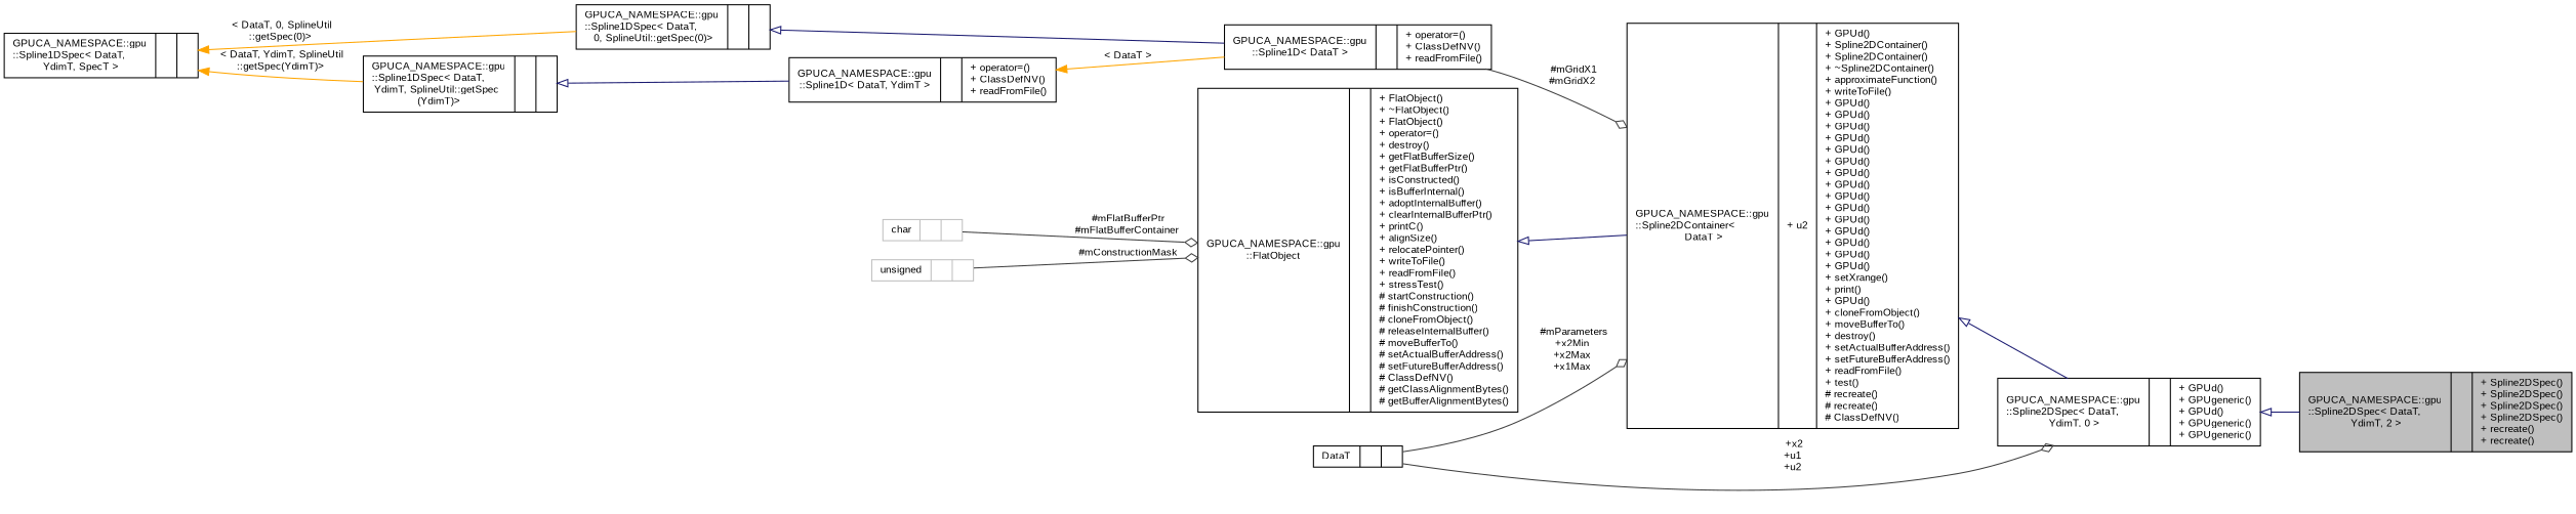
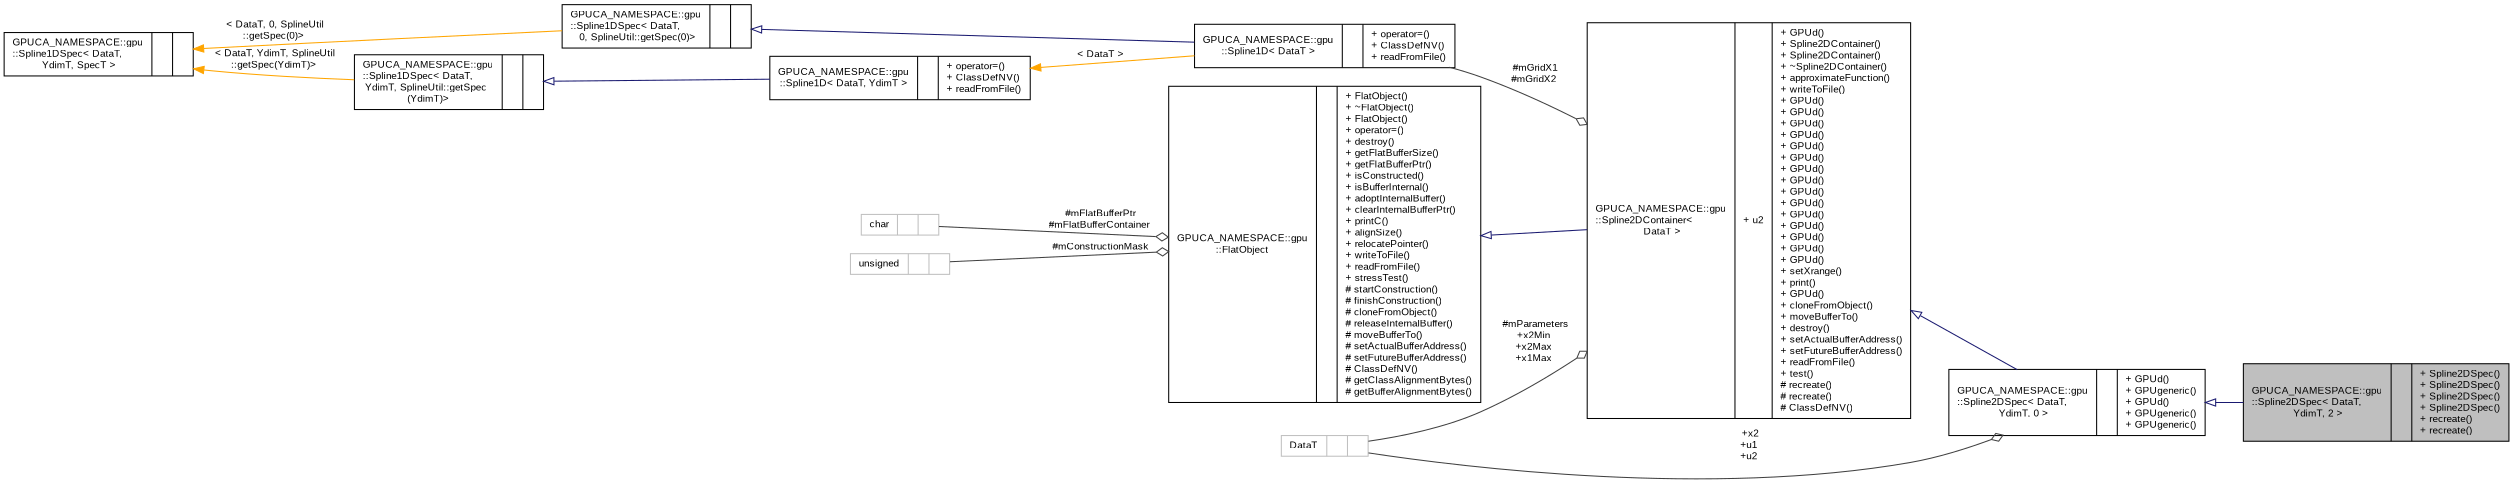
  digraph {
    fontname="Liberation Sans"
    rankdir=LR
    node [color=black fontname="Liberation Sans" fontsize=10 shape=record]
    edge [color=midnightblue dir=back fontname="Liberation Sans" fontsize=10 labelfontname=Helvetica labelfontsize=10 style=solid]
    n1 [fillcolor=grey75 fontcolor=black height=0.2 label="{GPUCA_NAMESPACE::gpu\l::Spline2DSpec\< DataT,\l YdimT, 2 \>\n||+ Spline2DSpec()\l+ Spline2DSpec()\l+ Spline2DSpec()\l+ Spline2DSpec()\l+ recreate()\l+ recreate()\l}" style=filled width=0.4]
    n2 [height=0.2 label="{GPUCA_NAMESPACE::gpu\l::Spline2DSpec\< DataT,\l YdimT, 0 \>\n||+ GPUd()\l+ GPUgeneric()\l+ GPUd()\l+ GPUgeneric()\l+ GPUgeneric()\l}" width=0.4]
    n3 [height=0.2 label="{GPUCA_NAMESPACE::gpu\l::Spline2DContainer\<\l DataT \>\n|+ u2\l|+ GPUd()\l+ Spline2DContainer()\l+ Spline2DContainer()\l+ ~Spline2DContainer()\l+ approximateFunction()\l+ writeToFile()\l+ GPUd()\l+ GPUd()\l+ GPUd()\l+ GPUd()\l+ GPUd()\l+ GPUd()\l+ GPUd()\l+ GPUd()\l+ GPUd()\l+ GPUd()\l+ GPUd()\l+ GPUd()\l+ GPUd()\l+ GPUd()\l+ GPUd()\l+ setXrange()\l+ print()\l+ GPUd()\l+ cloneFromObject()\l+ moveBufferTo()\l+ destroy()\l+ setActualBufferAddress()\l+ setFutureBufferAddress()\l+ readFromFile()\l+ test()\l# recreate()\l# recreate()\l# ClassDefNV()\l}" width=0.4]
    n4 [height=0.2 label="{GPUCA_NAMESPACE::gpu\l::FlatObject\n||+ FlatObject()\l+ ~FlatObject()\l+ FlatObject()\l+ operator=()\l+ destroy()\l+ getFlatBufferSize()\l+ getFlatBufferPtr()\l+ isConstructed()\l+ isBufferInternal()\l+ adoptInternalBuffer()\l+ clearInternalBufferPtr()\l+ printC()\l+ alignSize()\l+ relocatePointer()\l+ writeToFile()\l+ readFromFile()\l+ stressTest()\l# startConstruction()\l# finishConstruction()\l# cloneFromObject()\l# releaseInternalBuffer()\l# moveBufferTo()\l# setActualBufferAddress()\l# setFutureBufferAddress()\l# ClassDefNV()\l# getClassAlignmentBytes()\l# getBufferAlignmentBytes()\l}" width=0.4]
    n5 [color=grey75 height=0.2 label="{char\n||}" width=0.4]
    n6 [color=grey75 height=0.2 label="{unsigned\n||}" width=0.4]
-   n7 [height=0.2 label="{DataT\n||}" width=0.4]
+   n7 [color=grey75 height=0.2 label="{DataT\n||}" width=0.4]
    n8 [height=0.2 label="{GPUCA_NAMESPACE::gpu\l::Spline1D\< DataT \>\n||+ operator=()\l+ ClassDefNV()\l+ readFromFile()\l}" width=0.4]
    n9 [height=0.2 label="{GPUCA_NAMESPACE::gpu\l::Spline1DSpec\< DataT,\l 0, SplineUtil::getSpec(0)\>\n||}" width=0.4]
    n10 [height=0.2 label="{GPUCA_NAMESPACE::gpu\l::Spline1DSpec\< DataT,\l YdimT, SpecT \>\n||}" width=0.4]
    n11 [height=0.2 label="{GPUCA_NAMESPACE::gpu\l::Spline1DSpec\< DataT,\l YdimT, SplineUtil::getSpec\l(YdimT)\>\n||}" width=0.4]
    n12 [height=0.2 label="{GPUCA_NAMESPACE::gpu\l::Spline1D\< DataT, YdimT \>\n||+ operator=()\l+ ClassDefNV()\l+ readFromFile()\l}" width=0.4]
    n2 -> n1 [arrowtail=onormal]
    n3 -> n2 [arrowtail=onormal]
    n4 -> n3 [arrowtail=onormal]
    n5 -> n4 [arrowhead=odiamond color=grey25 label=" #mFlatBufferPtr\n#mFlatBufferContainer" dir=""]
    n6 -> n4 [arrowhead=odiamond color=grey25 label=" #mConstructionMask" dir=""]
    n7 -> n2 [arrowhead=odiamond color=grey25 label=" +x2\n+u1\n+u2" dir=""]
    n7 -> n3 [arrowhead=odiamond color=grey25 label=" #mParameters\n+x2Min\n+x2Max\n+x1Max" dir=""]
    n8 -> n3 [arrowhead=odiamond color=grey25 label=" #mGridX1\n#mGridX2" dir=""]
    n9 -> n8 [arrowtail=onormal]
    n10 -> n9 [color=orange label=" \< DataT, 0, SplineUtil\l::getSpec(0)\>"]
    n10 -> n11 [color=orange label=" \< DataT, YdimT, SplineUtil\l::getSpec(YdimT)\>"]
    n11 -> n12 [arrowtail=onormal]
    n12 -> n8 [color=orange label=" \< DataT \>"]
  }
